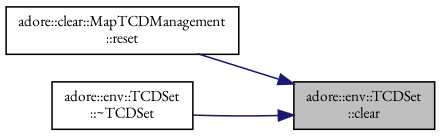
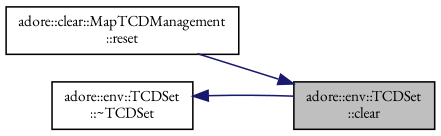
  digraph {
    fontname="EB Garamond"
    rankdir=RL
    node [color=black fillcolor=white fontname="EB Garamond" fontsize=10 shape=record style=filled]
    edge [color=midnightblue dir=back fontname="EB Garamond" fontsize=10 labelfontname=Helvetica labelfontsize=10 style=solid]
    n1 [fillcolor=grey75 fontcolor=black height=0.2 label="adore::env::TCDSet\l::clear" width=0.4]
    n2 [height=0.2 label="adore::clear::MapTCDManagement\l::reset" width=0.4]
    n3 [height=0.2 label="adore::env::TCDSet\l::~TCDSet" width=0.4]
    n1 -> n2
-   n1 -> n3
+   n3 -> n1
  }
